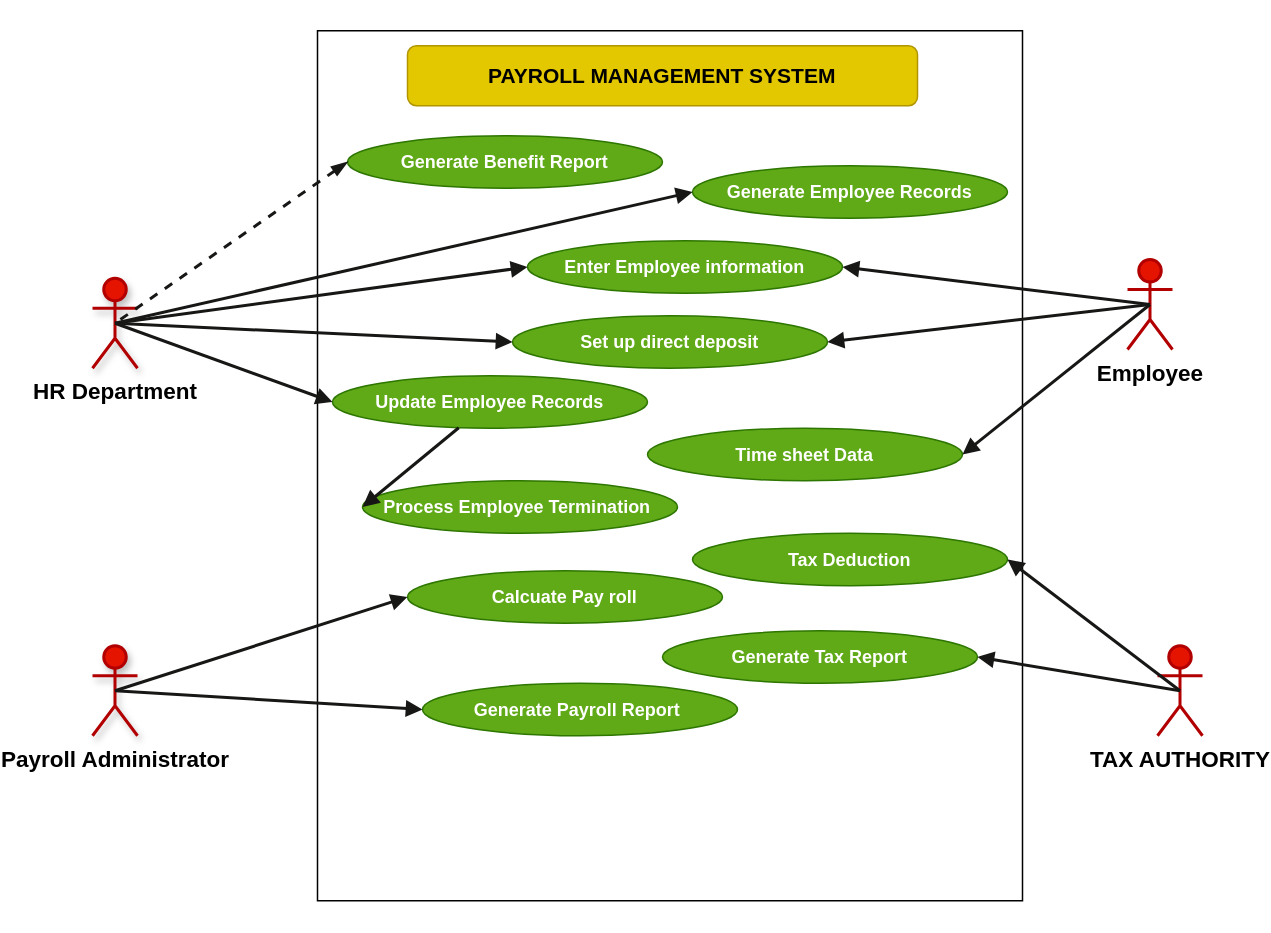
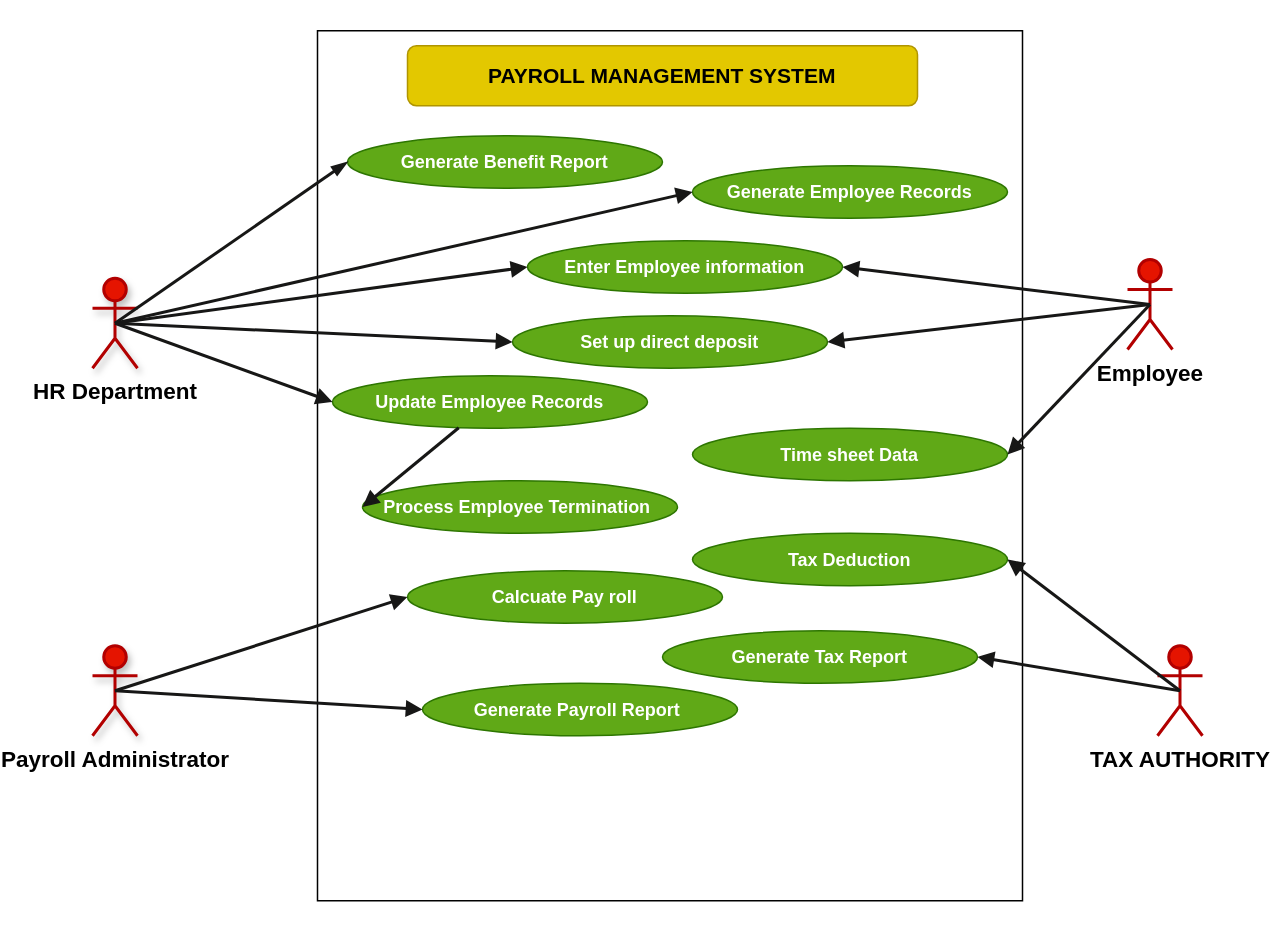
  <mxCell id="0" />
  <mxCell id="1" parent="0" />
  <mxCell id="2" value="" style="rounded=0;whiteSpace=wrap;html=1;" parent="1" vertex="1"><mxGeometry x="170" y="20" width="470" height="580" as="geometry" /></mxCell>
  <mxCell id="3" value="&lt;b&gt;&lt;font color=&quot;#000000&quot; style=&quot;font-size: 15px;&quot;&gt;Employee&lt;/font&gt;&lt;/b&gt;" style="shape=umlActor;verticalLabelPosition=bottom;verticalAlign=top;html=1;outlineConnect=0;fillColor=#e51400;fontColor=#ffffff;strokeColor=#B20000;strokeWidth=2;" parent="1" vertex="1"><mxGeometry x="710" y="172.5" width="30" height="60" as="geometry" /></mxCell>
  <mxCell id="4" value="&lt;b&gt;Generate Employee Records&lt;/b&gt;" style="ellipse;whiteSpace=wrap;html=1;fillColor=#60a917;fontColor=#ffffff;strokeColor=#2D7600;" parent="1" vertex="1"><mxGeometry x="420" y="110" width="210" height="35" as="geometry" /></mxCell>
  <mxCell id="5" value="&lt;b&gt;Enter Employee information&lt;/b&gt;" style="ellipse;whiteSpace=wrap;html=1;fillColor=#60a917;fontColor=#ffffff;strokeColor=#2D7600;" parent="1" vertex="1"><mxGeometry x="310" y="160" width="210" height="35" as="geometry" /></mxCell>
- <mxCell id="6" value="&lt;b&gt;Time sheet Data&lt;/b&gt;" style="ellipse;whiteSpace=wrap;html=1;fillColor=#60a917;fontColor=#ffffff;strokeColor=#2D7600;" parent="1" vertex="1"><mxGeometry x="390" y="285" width="210" height="35" as="geometry" /></mxCell>
+ <mxCell id="6" value="&lt;b&gt;Time sheet Data&lt;/b&gt;" style="ellipse;whiteSpace=wrap;html=1;fillColor=#60a917;fontColor=#ffffff;strokeColor=#2D7600;" parent="1" vertex="1"><mxGeometry x="420" y="285" width="210" height="35" as="geometry" /></mxCell>
  <mxCell id="7" value="&lt;b&gt;Calcuate Pay roll&lt;/b&gt;" style="ellipse;whiteSpace=wrap;html=1;fillColor=#60a917;fontColor=#ffffff;strokeColor=#2D7600;" parent="1" vertex="1"><mxGeometry x="230" y="380" width="210" height="35" as="geometry" /></mxCell>
  <mxCell id="8" value="&lt;b&gt;Tax Deduction&lt;/b&gt;" style="ellipse;whiteSpace=wrap;html=1;fillColor=#60a917;fontColor=#ffffff;strokeColor=#2D7600;" parent="1" vertex="1"><mxGeometry x="420" y="355" width="210" height="35" as="geometry" /></mxCell>
  <mxCell id="9" value="&lt;b&gt;Generate Payroll Report&amp;nbsp;&lt;/b&gt;" style="ellipse;whiteSpace=wrap;html=1;fillColor=#60a917;fontColor=#ffffff;strokeColor=#2D7600;" parent="1" vertex="1"><mxGeometry x="240" y="455" width="210" height="35" as="geometry" /></mxCell>
  <mxCell id="10" value="&lt;b&gt;Generate Tax Report&lt;/b&gt;" style="ellipse;whiteSpace=wrap;html=1;fillColor=#60a917;fontColor=#ffffff;strokeColor=#2D7600;" parent="1" vertex="1"><mxGeometry x="400" y="420" width="210" height="35" as="geometry" /></mxCell>
  <mxCell id="11" value="&lt;b&gt;Update Employee Records&lt;/b&gt;" style="ellipse;whiteSpace=wrap;html=1;fillColor=#60a917;fontColor=#ffffff;strokeColor=#2D7600;" parent="1" vertex="1"><mxGeometry x="180" y="250" width="210" height="35" as="geometry" /></mxCell>
  <mxCell id="12" value="&lt;span style=&quot;font-size: 15px;&quot;&gt;&lt;b&gt;&lt;font color=&quot;#000000&quot;&gt;HR Department&lt;/font&gt;&lt;/b&gt;&lt;/span&gt;" style="shape=umlActor;verticalLabelPosition=bottom;verticalAlign=top;html=1;outlineConnect=0;shadow=1;fillColor=#e51400;fontColor=#ffffff;strokeColor=#B20000;strokeWidth=2;" parent="1" vertex="1"><mxGeometry x="20" y="185" width="30" height="60" as="geometry" /></mxCell>
  <mxCell id="13" value="&lt;b&gt;Process Employee Termination&amp;nbsp;&lt;/b&gt;" style="ellipse;whiteSpace=wrap;html=1;fillColor=#60a917;fontColor=#ffffff;strokeColor=#2D7600;" parent="1" vertex="1"><mxGeometry x="200" y="320" width="210" height="35" as="geometry" /></mxCell>
  <mxCell id="14" value="&lt;b&gt;Set up direct deposit&lt;/b&gt;" style="ellipse;whiteSpace=wrap;html=1;fillColor=#60a917;fontColor=#ffffff;strokeColor=#2D7600;" parent="1" vertex="1"><mxGeometry x="300" y="210" width="210" height="35" as="geometry" /></mxCell>
  <mxCell id="15" value="&lt;span style=&quot;font-size: 15px;&quot;&gt;&lt;b&gt;&lt;font color=&quot;#000000&quot;&gt;TAX AUTHORITY&lt;/font&gt;&lt;/b&gt;&lt;/span&gt;" style="shape=umlActor;verticalLabelPosition=bottom;verticalAlign=top;html=1;outlineConnect=0;fillColor=#e51400;fontColor=#ffffff;strokeColor=#B20000;strokeWidth=2;" parent="1" vertex="1"><mxGeometry x="730" y="430" width="30" height="60" as="geometry" /></mxCell>
  <mxCell id="16" value="" style="endArrow=none;html=1;rounded=0;entryX=0.5;entryY=0.5;entryDx=0;entryDy=0;entryPerimeter=0;exitX=1;exitY=0.5;exitDx=0;exitDy=0;strokeWidth=2;fillColor=#d5e8d4;strokeColor=#171716;startArrow=block;startFill=1;" parent="1" source="5" target="3" edge="1"><mxGeometry width="50" height="50" relative="1" as="geometry"><mxPoint x="380" y="450" as="sourcePoint" /><mxPoint x="430" y="400" as="targetPoint" /></mxGeometry></mxCell>
  <mxCell id="17" value="" style="endArrow=none;html=1;rounded=0;entryX=0.5;entryY=0.5;entryDx=0;entryDy=0;entryPerimeter=0;strokeWidth=2;fillColor=#d5e8d4;strokeColor=#171716;exitX=0;exitY=0.5;exitDx=0;exitDy=0;startArrow=block;startFill=1;" parent="1" source="5" target="12" edge="1"><mxGeometry width="50" height="50" relative="1" as="geometry"><mxPoint x="290" y="203" as="sourcePoint" /><mxPoint x="735" y="213" as="targetPoint" /></mxGeometry></mxCell>
  <mxCell id="18" value="" style="endArrow=none;html=1;rounded=0;entryX=0.5;entryY=0.5;entryDx=0;entryDy=0;entryPerimeter=0;exitX=1;exitY=0.5;exitDx=0;exitDy=0;strokeWidth=2;fillColor=#d5e8d4;strokeColor=#171716;startArrow=block;startFill=1;" parent="1" source="6" target="3" edge="1"><mxGeometry width="50" height="50" relative="1" as="geometry"><mxPoint x="510" y="213" as="sourcePoint" /><mxPoint x="735" y="213" as="targetPoint" /></mxGeometry></mxCell>
  <mxCell id="19" value="&lt;span style=&quot;font-size: 15px;&quot;&gt;&lt;b&gt;&lt;font color=&quot;#000000&quot;&gt;Payroll Administrator&lt;/font&gt;&lt;/b&gt;&lt;/span&gt;" style="shape=umlActor;verticalLabelPosition=bottom;verticalAlign=top;html=1;outlineConnect=0;shadow=1;fillColor=#e51400;fontColor=#ffffff;strokeColor=#B20000;strokeWidth=2;" parent="1" vertex="1"><mxGeometry x="20" y="430" width="30" height="60" as="geometry" /></mxCell>
  <mxCell id="20" value="" style="endArrow=none;html=1;rounded=0;entryX=0.5;entryY=0.5;entryDx=0;entryDy=0;entryPerimeter=0;strokeWidth=2;fillColor=#d5e8d4;strokeColor=#171716;exitX=0;exitY=0.5;exitDx=0;exitDy=0;startArrow=block;startFill=1;" parent="1" source="7" target="19" edge="1"><mxGeometry width="50" height="50" relative="1" as="geometry"><mxPoint x="300" y="213" as="sourcePoint" /><mxPoint x="95" y="213" as="targetPoint" /></mxGeometry></mxCell>
  <mxCell id="21" value="" style="endArrow=block;html=1;rounded=0;entryX=1;entryY=0.5;entryDx=0;entryDy=0;strokeWidth=2;fillColor=#d5e8d4;strokeColor=#171716;exitX=0.5;exitY=0.5;exitDx=0;exitDy=0;exitPerimeter=0;startArrow=none;startFill=0;endFill=1;" parent="1" source="15" target="8" edge="1"><mxGeometry width="50" height="50" relative="1" as="geometry"><mxPoint x="300" y="318" as="sourcePoint" /><mxPoint x="95" y="370" as="targetPoint" /></mxGeometry></mxCell>
  <mxCell id="22" value="" style="endArrow=none;html=1;rounded=0;entryX=0.5;entryY=0.5;entryDx=0;entryDy=0;entryPerimeter=0;strokeWidth=2;fillColor=#d5e8d4;strokeColor=#171716;exitX=0;exitY=0.5;exitDx=0;exitDy=0;startArrow=block;startFill=1;" parent="1" source="9" target="19" edge="1"><mxGeometry width="50" height="50" relative="1" as="geometry"><mxPoint x="300" y="318" as="sourcePoint" /><mxPoint x="95" y="370" as="targetPoint" /></mxGeometry></mxCell>
  <mxCell id="23" value="" style="endArrow=none;html=1;rounded=0;entryX=0.5;entryY=0.5;entryDx=0;entryDy=0;entryPerimeter=0;strokeWidth=2;fillColor=#d5e8d4;strokeColor=#171716;exitX=0;exitY=0.5;exitDx=0;exitDy=0;startArrow=block;startFill=1;" parent="1" source="4" target="12" edge="1"><mxGeometry width="50" height="50" relative="1" as="geometry"><mxPoint x="300" y="213" as="sourcePoint" /><mxPoint x="95" y="213" as="targetPoint" /></mxGeometry></mxCell>
  <mxCell id="24" value="" style="endArrow=block;html=1;rounded=0;entryX=1;entryY=0.5;entryDx=0;entryDy=0;strokeWidth=2;fillColor=#d5e8d4;strokeColor=#171716;exitX=0.5;exitY=0.5;exitDx=0;exitDy=0;exitPerimeter=0;startArrow=none;startFill=0;endFill=1;" parent="1" source="15" target="10" edge="1"><mxGeometry width="50" height="50" relative="1" as="geometry"><mxPoint x="710" y="600" as="sourcePoint" /><mxPoint x="510" y="370" as="targetPoint" /></mxGeometry></mxCell>
  <mxCell id="25" value="" style="endArrow=none;html=1;rounded=0;entryX=0.5;entryY=0.5;entryDx=0;entryDy=0;entryPerimeter=0;strokeWidth=2;fillColor=#d5e8d4;strokeColor=#171716;exitX=0;exitY=0.5;exitDx=0;exitDy=0;startArrow=block;startFill=1;" parent="1" source="11" target="12" edge="1"><mxGeometry width="50" height="50" relative="1" as="geometry"><mxPoint x="300" y="213" as="sourcePoint" /><mxPoint x="95" y="213" as="targetPoint" /></mxGeometry></mxCell>
  <mxCell id="26" value="&lt;b&gt;Generate Benefit Report&lt;/b&gt;" style="ellipse;whiteSpace=wrap;html=1;fillColor=#60a917;fontColor=#ffffff;strokeColor=#2D7600;" parent="1" vertex="1"><mxGeometry x="190" y="90" width="210" height="35" as="geometry" /></mxCell>
- <mxCell id="27" value="" style="endArrow=none;html=1;rounded=0;strokeWidth=2;fillColor=#d5e8d4;strokeColor=#171716;exitX=0;exitY=0.5;exitDx=0;exitDy=0;entryX=0.5;entryY=0.5;entryDx=0;entryDy=0;entryPerimeter=0;endFill=0;startArrow=blockThin;startFill=1;dashed=1;" parent="1" source="26" target="12" edge="1"><mxGeometry width="50" height="50" relative="1" as="geometry"><mxPoint x="300" y="165" as="sourcePoint" /><mxPoint x="90" y="200" as="targetPoint" /></mxGeometry></mxCell>
+ <mxCell id="27" value="" style="endArrow=none;html=1;rounded=0;strokeWidth=2;fillColor=#d5e8d4;strokeColor=#171716;exitX=0;exitY=0.5;exitDx=0;exitDy=0;entryX=0.5;entryY=0.5;entryDx=0;entryDy=0;entryPerimeter=0;endFill=0;startArrow=blockThin;startFill=1;" parent="1" source="26" target="12" edge="1"><mxGeometry width="50" height="50" relative="1" as="geometry"><mxPoint x="300" y="165" as="sourcePoint" /><mxPoint x="90" y="200" as="targetPoint" /></mxGeometry></mxCell>
  <mxCell id="28" value="" style="endArrow=none;html=1;rounded=0;strokeWidth=2;fillColor=#d5e8d4;strokeColor=#171716;exitX=0;exitY=0.5;exitDx=0;exitDy=0;startArrow=block;startFill=1;" parent="1" source="13" target="11" edge="1"><mxGeometry width="50" height="50" relative="1" as="geometry"><mxPoint x="300" y="518" as="sourcePoint" /><mxPoint x="90" y="200" as="targetPoint" /></mxGeometry></mxCell>
  <mxCell id="29" value="" style="endArrow=none;html=1;rounded=0;exitX=1;exitY=0.5;exitDx=0;exitDy=0;strokeWidth=2;fillColor=#d5e8d4;strokeColor=#171716;entryX=0.5;entryY=0.5;entryDx=0;entryDy=0;entryPerimeter=0;startArrow=block;startFill=1;" parent="1" source="14" target="3" edge="1"><mxGeometry width="50" height="50" relative="1" as="geometry"><mxPoint x="530" y="188" as="sourcePoint" /><mxPoint x="720" y="200" as="targetPoint" /></mxGeometry></mxCell>
  <mxCell id="30" value="" style="endArrow=block;html=1;rounded=0;strokeWidth=2;fillColor=#d5e8d4;strokeColor=#171716;entryX=0;entryY=0.5;entryDx=0;entryDy=0;exitX=0.5;exitY=0.5;exitDx=0;exitDy=0;exitPerimeter=0;startArrow=none;startFill=0;endFill=1;" parent="1" source="12" target="14" edge="1"><mxGeometry width="50" height="50" relative="1" as="geometry"><mxPoint x="90" y="200" as="sourcePoint" /><mxPoint x="735" y="213" as="targetPoint" /></mxGeometry></mxCell>
  <mxCell id="31" value="&lt;b&gt;&lt;font style=&quot;font-size: 14px;&quot;&gt;PAYROLL MANAGEMENT SYSTEM&lt;/font&gt;&lt;/b&gt;" style="rounded=1;whiteSpace=wrap;html=1;fillColor=#e3c800;strokeColor=#B09500;fontColor=#000000;" parent="1" vertex="1"><mxGeometry x="230" y="30" width="340" height="40" as="geometry" /></mxCell>
